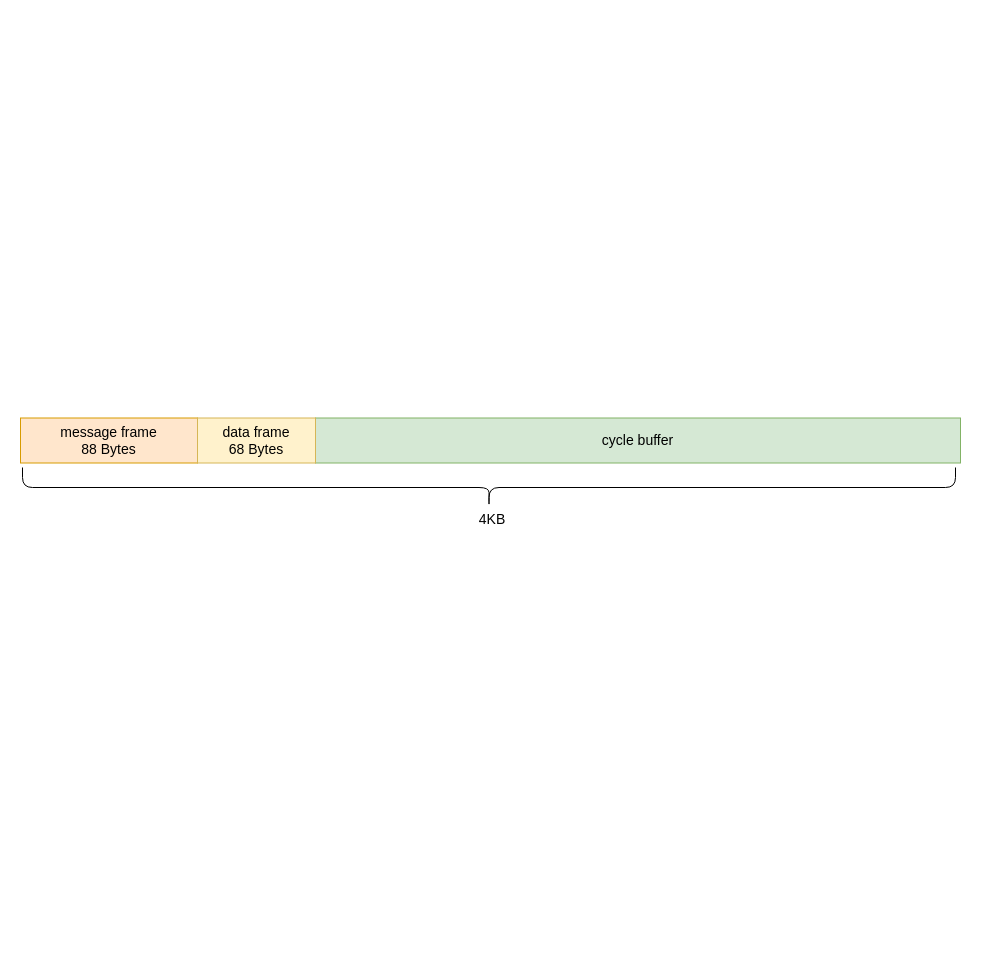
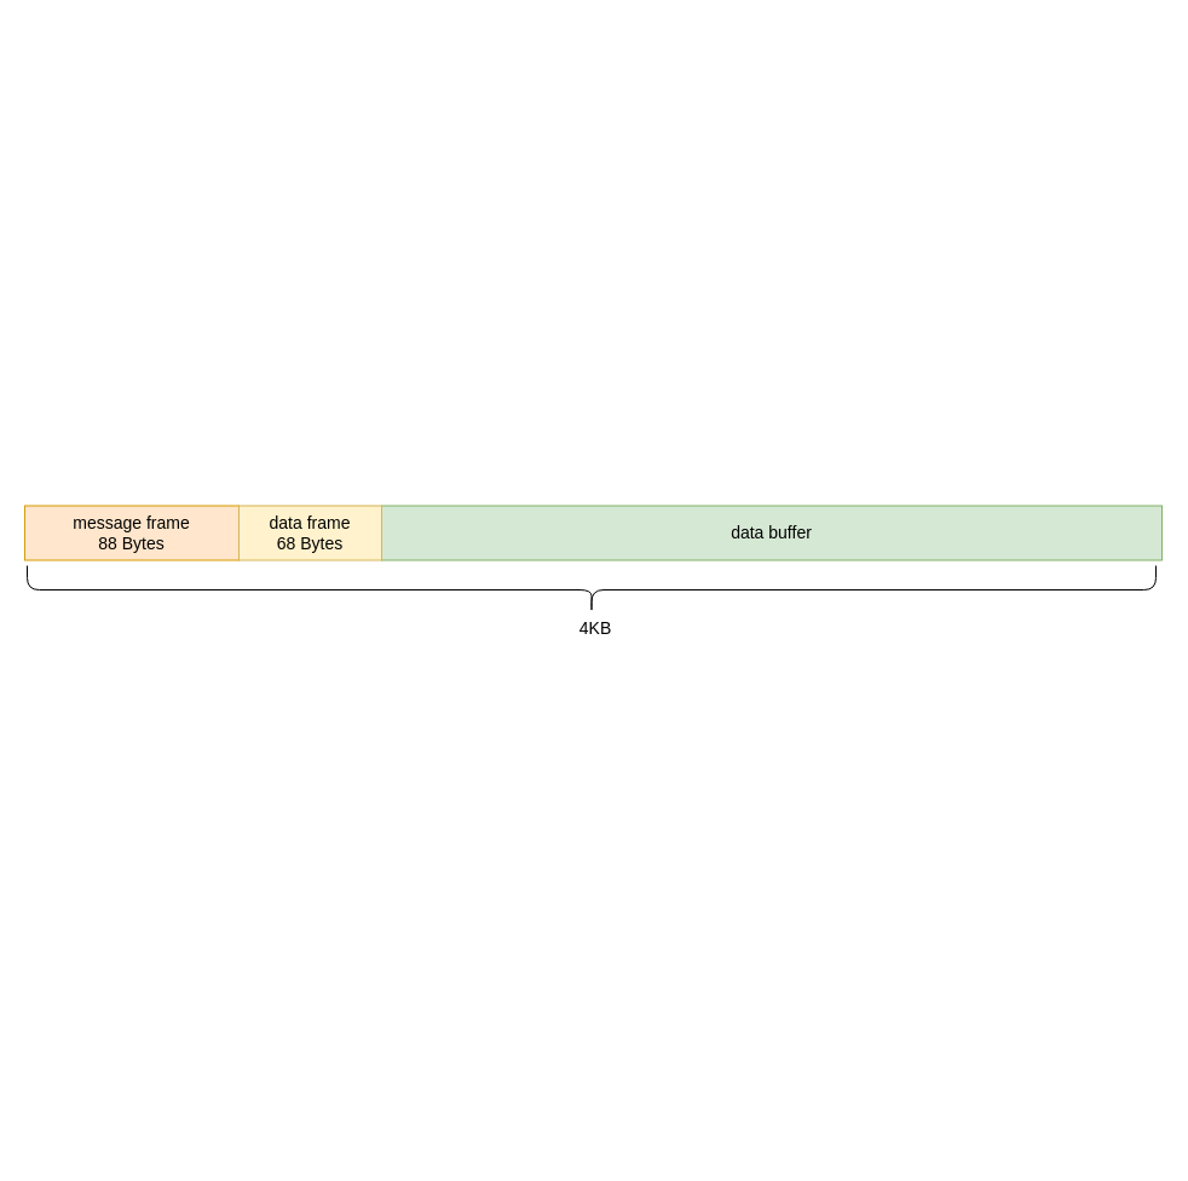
  <mxCell id="0" />
  <mxCell id="1" parent="0" />
  <mxCell id="2" value="message frame&lt;div&gt;88 Bytes&lt;/div&gt;" style="text;html=1;align=center;verticalAlign=middle;whiteSpace=wrap;rounded=0;strokeColor=#d79b00;fontSize=14;fillColor=#ffe6cc;" parent="1" vertex="1"><mxGeometry x="20" y="417.5" width="177" height="45" as="geometry" /></mxCell>
- <mxCell id="3" value="cycle buffer" style="text;html=1;align=center;verticalAlign=middle;whiteSpace=wrap;rounded=0;strokeColor=#82b366;fontSize=14;fillColor=#d5e8d4;" parent="1" vertex="1"><mxGeometry x="315" y="417.5" width="645" height="45" as="geometry" /></mxCell>
+ <mxCell id="3" value="data buffer" style="text;html=1;align=center;verticalAlign=middle;whiteSpace=wrap;rounded=0;strokeColor=#82b366;fontSize=14;fillColor=#d5e8d4;" parent="1" vertex="1"><mxGeometry x="315" y="417.5" width="645" height="45" as="geometry" /></mxCell>
  <mxCell id="4" value="&lt;span style=&quot;color: rgb(0, 0, 0);&quot;&gt;data frame&lt;/span&gt;&lt;div&gt;68 Bytes&lt;/div&gt;" style="text;html=1;align=center;verticalAlign=middle;whiteSpace=wrap;rounded=0;strokeColor=#d6b656;fontSize=14;fillColor=#fff2cc;" parent="1" vertex="1"><mxGeometry x="197" y="417.5" width="118" height="45" as="geometry" /></mxCell>
  <mxCell id="5" value="" style="shape=curlyBracket;whiteSpace=wrap;html=1;rounded=1;flipH=1;labelPosition=right;verticalLabelPosition=middle;align=left;verticalAlign=middle;rotation=90;fontSize=14;" parent="1" vertex="1"><mxGeometry x="468.5" y="20.5" width="40" height="933" as="geometry" /></mxCell>
  <mxCell id="6" value="&lt;span style=&quot;color: rgb(0, 0, 0); font-family: Helvetica; font-style: normal; font-variant-ligatures: normal; font-variant-caps: normal; font-weight: 400; letter-spacing: normal; orphans: 2; text-indent: 0px; text-transform: none; widows: 2; word-spacing: 0px; -webkit-text-stroke-width: 0px; white-space: normal; background-color: rgb(255, 255, 255); text-decoration-thickness: initial; text-decoration-style: initial; text-decoration-color: initial; float: none; display: inline !important;&quot;&gt;4KB&lt;/span&gt;" style="text;whiteSpace=wrap;html=1;align=center;fontSize=14;" parent="1" vertex="1"><mxGeometry x="445.002" y="503.998" width="94" height="38" as="geometry" /></mxCell>
